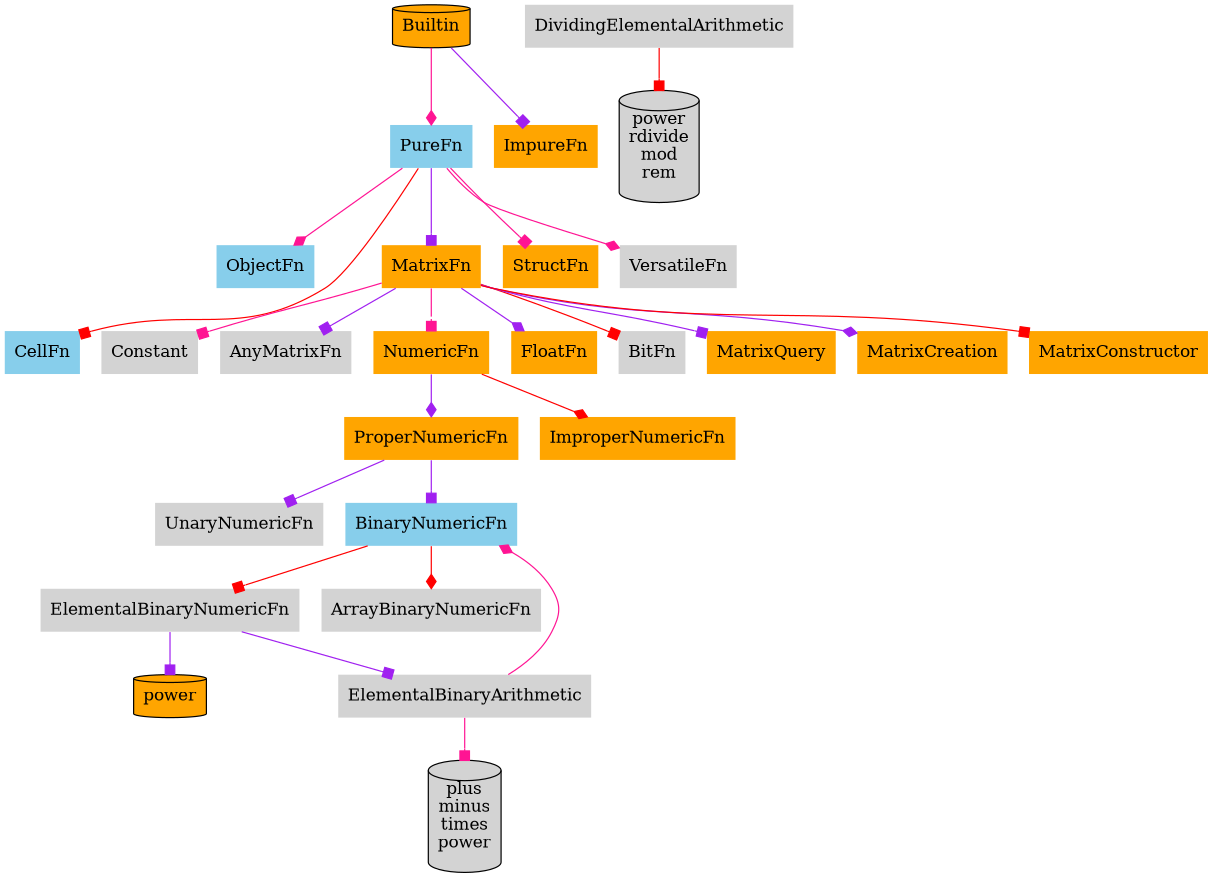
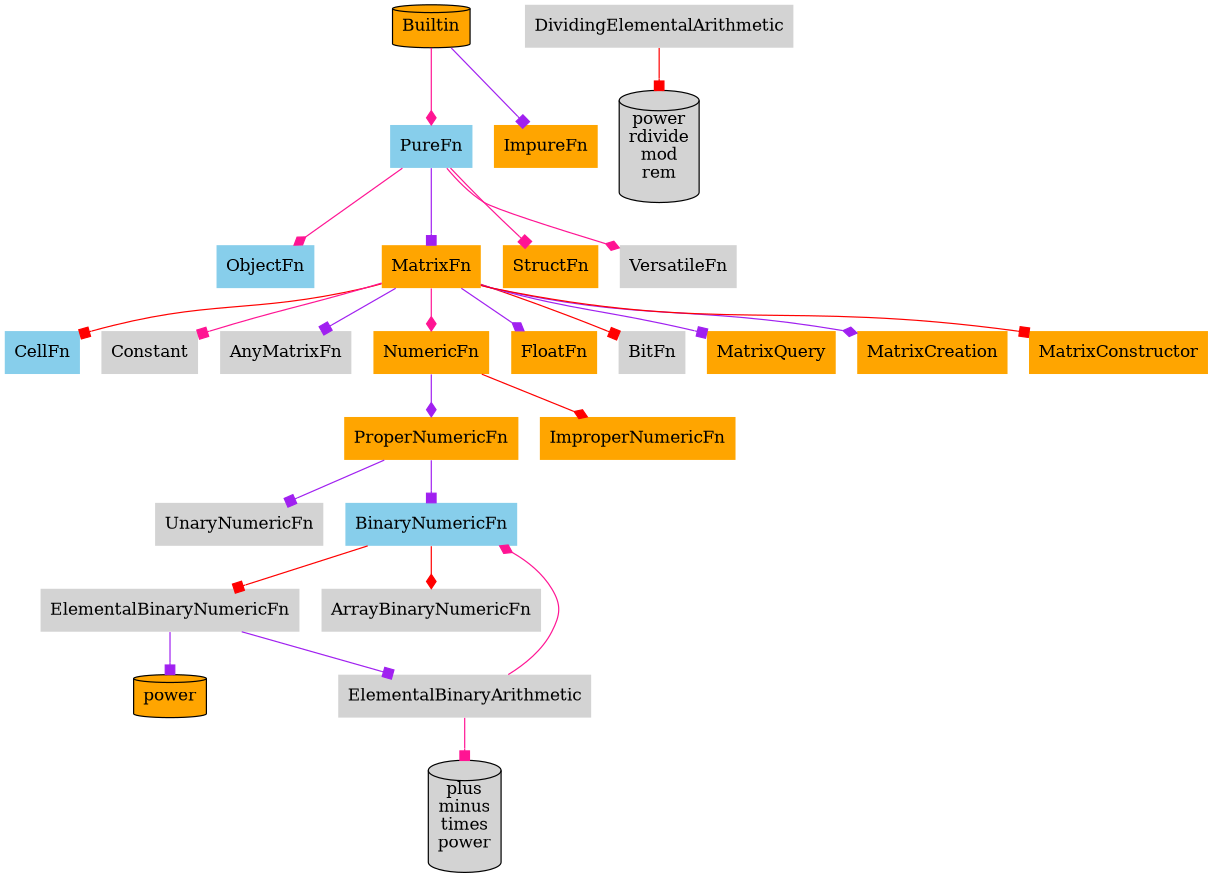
  digraph {
    rankdir=TD
    node [color=none fillcolor=orange shape=plaintext style=filled]
    edge [arrowhead=box color=purple]
    n1 [fillcolor=skyblue label=PureFn]
    n2 [fillcolor=skyblue label=ObjectFn rank=max color=""]
    n3 [label=MatrixFn]
    n4 [fillcolor=skyblue label=CellFn]
    n5 [label=StructFn]
    n6 [fillcolor=lightgrey label=VersatileFn]
    Builtin [shape=cylinder color=""]
    n8 [label=ImpureFn]
    n9 [fillcolor=lightgrey label=Constant]
    n10 [fillcolor=lightgrey label=AnyMatrixFn]
    n11 [label=NumericFn]
    n12 [label=FloatFn]
    n13 [fillcolor=lightgrey label=BitFn]
    n14 [label=MatrixQuery]
    n15 [label=MatrixCreation]
    n16 [label=MatrixConstructor]
    n17 [label=ProperNumericFn]
    n18 [label=ImproperNumericFn]
    n19 [fillcolor=lightgrey label=UnaryNumericFn]
    n20 [fillcolor=skyblue label=BinaryNumericFn]
    n21 [fillcolor=lightgrey label=ElementalBinaryNumericFn]
    n22 [fillcolor=lightgrey label=ArrayBinaryNumericFn]
    n23 [label=power rank=max shape=cylinder color=""]
    n24 [fillcolor=lightgrey label=ElementalBinaryArithmetic]
    n25 [fillcolor=lightgrey label="plus\nminus\ntimes\npower" rank=max shape=cylinder color=""]
    n26 [fillcolor=lightgrey label=DividingElementalArithmetic]
    n27 [fillcolor=lightgrey label="power\nrdivide\nmod\nrem" rank=max shape=cylinder color=""]
    n1 -> n2 [arrowhead=diamond color=deeppink]
    n1 -> n3 [weight=10]
-   n1 -> n4 [color=red]
+   n3 -> n4 [color=red]
    n1 -> n5 [color=deeppink]
    n1 -> n6 [arrowhead=diamond color=deeppink]
    n3 -> n9 [color=deeppink]
    n3 -> n10
-   n3 -> n11 [color=deeppink weight=10]
+   n3 -> n11 [arrowhead=diamond color=deeppink weight=10]
    n3 -> n12 [arrowhead=diamond]
    n3 -> n13 [color=red]
    n3 -> n14
    n3 -> n15 [arrowhead=diamond]
    n3 -> n16 [color=red]
    Builtin -> n1 [arrowhead=diamond color=deeppink weight=2]
    Builtin -> n8
    n11 -> n17 [arrowhead=diamond weight=10]
    n11 -> n18 [arrowhead=diamond color=red]
    n17 -> n19
    n17 -> n20 [weight=10]
    n20 -> n21 [color=red weight=10]
    n20 -> n22 [arrowhead=diamond color=red]
    n21 -> n23
    n21 -> n24 [weight=10]
    n24 -> n20 [arrowhead=diamond color=deeppink weight=10]
    n24 -> n25 [color=deeppink]
    n26 -> n27 [color=red]
  }
